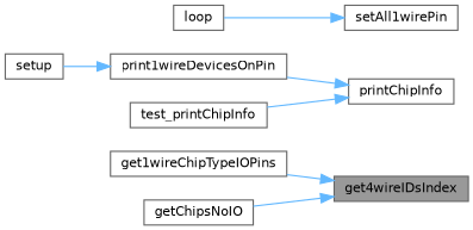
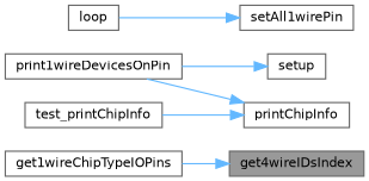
  digraph {
    rankdir=RL
    node [color=grey40 fillcolor=white fontname=Helvetica fontsize=10 shape=box style=filled]
    edge [color=steelblue1 dir=back fontname=Helvetica fontsize=10 labelfontname=Helvetica labelfontsize=10 style=solid]
    n1 [color=gray40 fillcolor=grey60 fontcolor=black height=0.2 label=get4wireIDsIndex width=0.4]
    n2 [height=0.2 label=get1wireChipTypeIOPins width=0.4]
-   n3 [height=0.2 label=getChipsNoIO width=0.4]
    n4 [height=0.2 label=printChipInfo width=0.4]
    n5 [height=0.2 label=print1wireDevicesOnPin width=0.4]
    n6 [height=0.2 label=test_printChipInfo width=0.4]
    n7 [height=0.2 label=setup width=0.4]
    n8 [height=0.2 label=setAll1wirePin width=0.4]
    n9 [height=0.2 label=loop width=0.4]
    n1 -> n2
-   n1 -> n3
    n4 -> n5
    n4 -> n6
-   n5 -> n7
+   n7 -> n5
    n8 -> n9
  }
